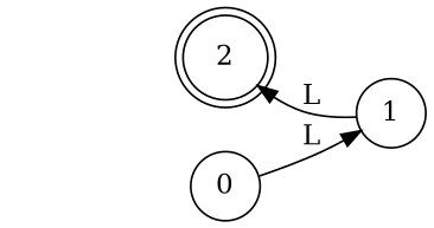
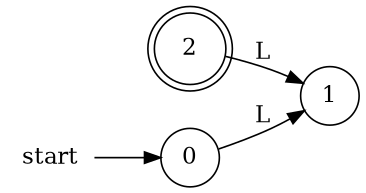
  digraph {
    rankdir=LR
    node [shape=circle]
    2 [shape=doublecircle]
+   start [shape=plaintext]
    0
    1
+   start -> 0
    0 -> 1 [label=L]
-   1 -> 2 [label=L]
+   2 -> 1 [label=L]
  }
